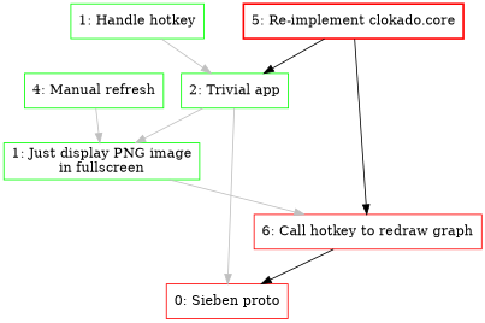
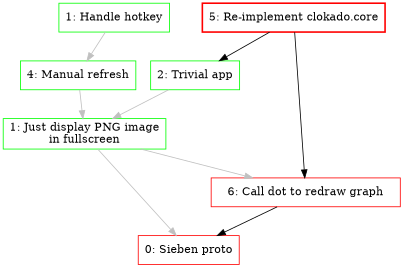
  digraph {
    node [color=green shape=box]
    edge [color=grey]
    n1 [color=red label="0: Sieben proto"]
    n2 [label="1: Just display PNG image\nin fullscreen"]
-   n3 [color=red label="6: Call hotkey to redraw graph"]
+   n3 [color=red label="6: Call dot to redraw graph"]
    n4 [label="2: Trivial app"]
    n5 [label="4: Manual refresh"]
    n6 [color=red label="5: Re-implement clokado.core" style=bold]
    n7 [label="1: Handle hotkey"]
-   n4 -> n1
+   n2 -> n1
    n2 -> n3
    n3 -> n1 [color=black]
    n4 -> n2
    n5 -> n2
    n6 -> n3 [color=black]
    n6 -> n4 [color=black]
-   n7 -> n4
+   n7 -> n5
  }
